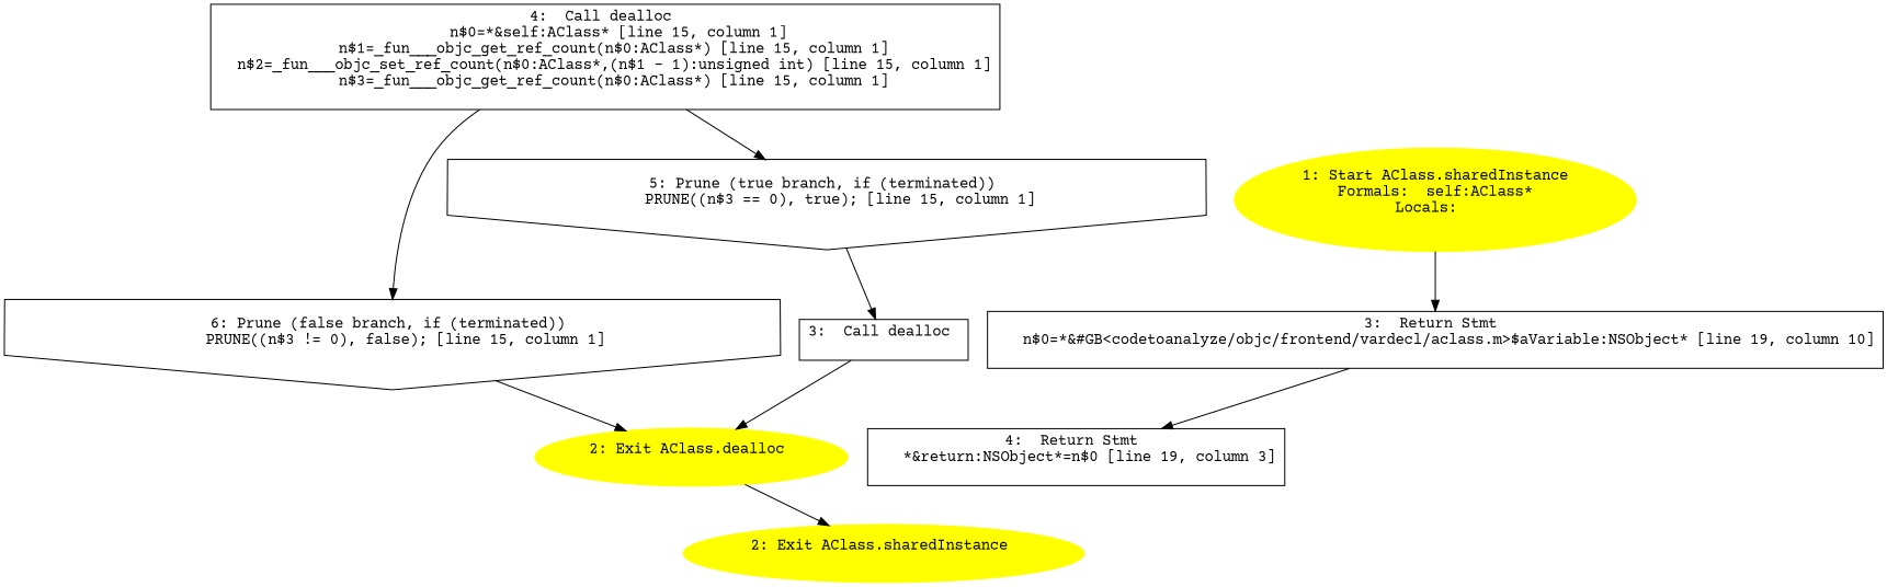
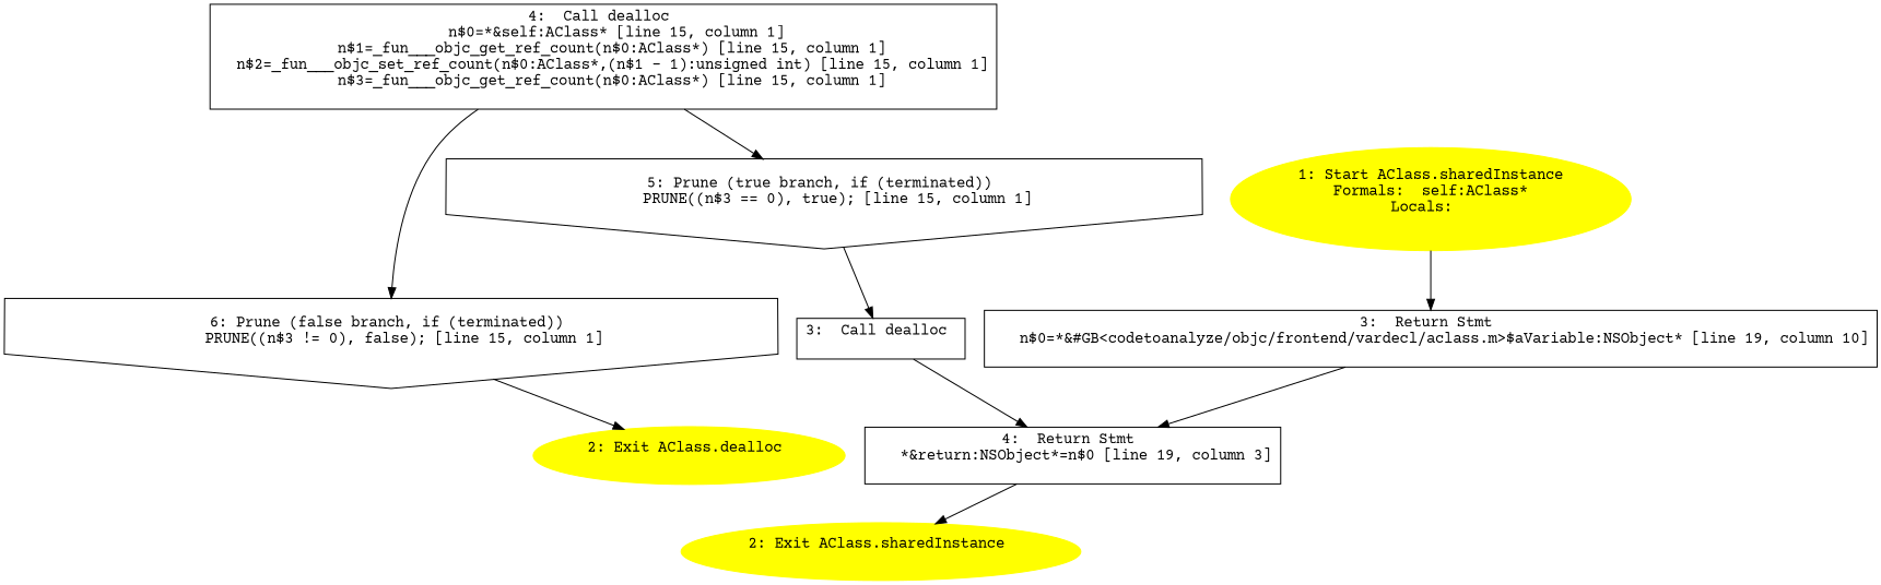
  digraph {
    fontname="Courier Prime"
    node [fontname="Courier Prime" shape=box]
    edge [fontname="Courier Prime"]
    n1 [label="4:  Call dealloc \n   n$0=*&self:AClass* [line 15, column 1]\n  n$1=_fun___objc_get_ref_count(n$0:AClass*) [line 15, column 1]\n  n$2=_fun___objc_set_ref_count(n$0:AClass*,(n$1 - 1):unsigned int) [line 15, column 1]\n  n$3=_fun___objc_get_ref_count(n$0:AClass*) [line 15, column 1]\n "]
    n2 [label="5: Prune (true branch, if (terminated)) \n   PRUNE((n$3 == 0), true); [line 15, column 1]\n " shape=invhouse]
    n3 [label="6: Prune (false branch, if (terminated)) \n   PRUNE((n$3 != 0), false); [line 15, column 1]\n " shape=invhouse]
    n4 [label="3:  Call dealloc \n  "]
    n5 [color=yellow label="2: Exit AClass.dealloc \n  " style=filled shape=""]
    n6 [color=yellow label="1: Start AClass.sharedInstance\nFormals:  self:AClass*\nLocals:  \n  " style=filled shape=""]
    n7 [label="3:  Return Stmt \n   n$0=*&#GB<codetoanalyze/objc/frontend/vardecl/aclass.m>$aVariable:NSObject* [line 19, column 10]\n "]
    n8 [label="4:  Return Stmt \n   *&return:NSObject*=n$0 [line 19, column 3]\n "]
    n9 [color=yellow label="2: Exit AClass.sharedInstance \n  " style=filled shape=""]
    n1 -> n2
    n1 -> n3
    n2 -> n4
    n3 -> n5
-   n4 -> n5
+   n4 -> n8
    n6 -> n7
    n7 -> n8
-   n5 -> n9
+   n8 -> n9
  }
